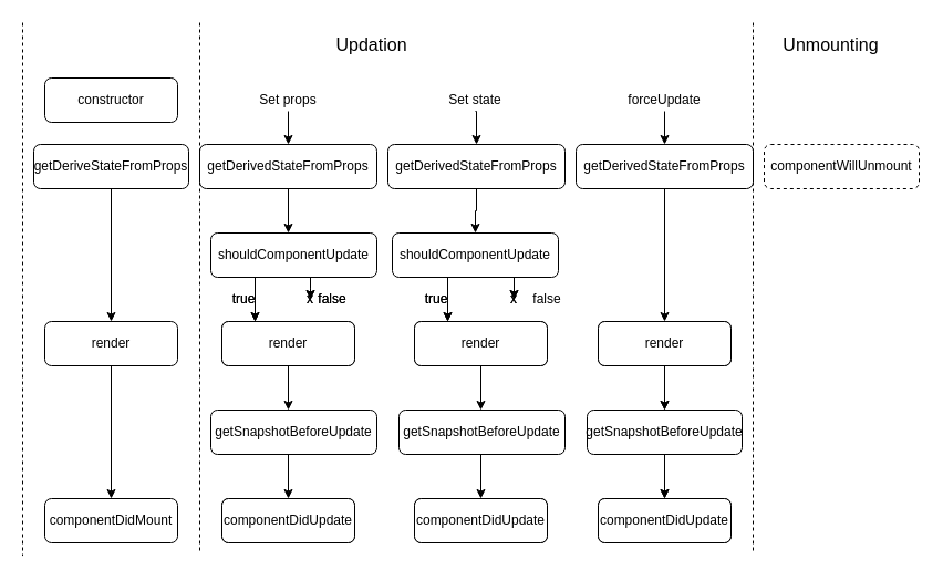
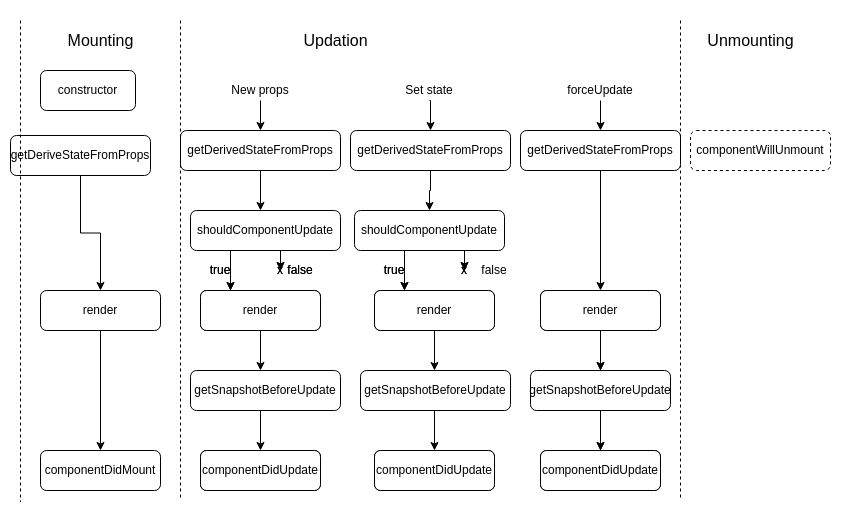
  <mxCell id="0" />
  <mxCell id="1" parent="0" />
  <mxCell id="2" value="" style="edgeStyle=orthogonalEdgeStyle;rounded=0;orthogonalLoop=1;jettySize=auto;html=1;" parent="1" source="3" target="9" edge="1"><mxGeometry relative="1" as="geometry" /></mxCell>
  <mxCell id="3" value="&lt;font style=&quot;font-size: 12px&quot;&gt;componentWillReceiveProps&lt;/font&gt;" style="rounded=1;whiteSpace=wrap;html=1;" parent="1" vertex="1"><mxGeometry x="200" y="130" width="120" height="40" as="geometry" /></mxCell>
  <mxCell id="4" value="" style="edgeStyle=orthogonalEdgeStyle;rounded=0;orthogonalLoop=1;jettySize=auto;html=1;" parent="1" source="6" target="19" edge="1"><mxGeometry relative="1" as="geometry"><Array as="points"><mxPoint x="404" y="270" /><mxPoint x="404" y="270" /></Array></mxGeometry></mxCell>
  <mxCell id="5" value="" style="edgeStyle=orthogonalEdgeStyle;rounded=0;orthogonalLoop=1;jettySize=auto;html=1;" parent="1" source="6" edge="1"><mxGeometry relative="1" as="geometry"><mxPoint x="464" y="270" as="targetPoint" /><Array as="points"><mxPoint x="464" y="270" /><mxPoint x="464" y="270" /></Array></mxGeometry></mxCell>
  <mxCell id="6" value="shouldComponentUpdate" style="rounded=1;whiteSpace=wrap;html=1;" parent="1" vertex="1"><mxGeometry x="374" y="210" width="120" height="40" as="geometry" /></mxCell>
  <mxCell id="7" value="" style="edgeStyle=orthogonalEdgeStyle;rounded=0;orthogonalLoop=1;jettySize=auto;html=1;" parent="1" source="9" target="11" edge="1"><mxGeometry relative="1" as="geometry"><Array as="points"><mxPoint x="230" y="270" /><mxPoint x="230" y="270" /></Array></mxGeometry></mxCell>
  <mxCell id="8" value="" style="edgeStyle=orthogonalEdgeStyle;rounded=0;orthogonalLoop=1;jettySize=auto;html=1;" parent="1" source="9" edge="1"><mxGeometry relative="1" as="geometry"><mxPoint x="280" y="270" as="targetPoint" /><Array as="points"><mxPoint x="280" y="260" /><mxPoint x="280" y="260" /></Array></mxGeometry></mxCell>
  <mxCell id="9" value="shouldComponentUpdate" style="whiteSpace=wrap;html=1;rounded=1;" parent="1" vertex="1"><mxGeometry x="200" y="210" width="120" height="40" as="geometry" /></mxCell>
  <mxCell id="10" value="" style="edgeStyle=orthogonalEdgeStyle;rounded=0;orthogonalLoop=1;jettySize=auto;html=1;" parent="1" source="11" target="13" edge="1"><mxGeometry relative="1" as="geometry" /></mxCell>
  <mxCell id="11" value="componentWillUpdate" style="whiteSpace=wrap;html=1;rounded=1;" parent="1" vertex="1"><mxGeometry x="200" y="290" width="120" height="40" as="geometry" /></mxCell>
  <mxCell id="12" value="" style="edgeStyle=orthogonalEdgeStyle;rounded=0;orthogonalLoop=1;jettySize=auto;html=1;" parent="1" source="13" target="14" edge="1"><mxGeometry relative="1" as="geometry" /></mxCell>
  <mxCell id="13" value="render" style="whiteSpace=wrap;html=1;rounded=1;" parent="1" vertex="1"><mxGeometry x="200" y="370" width="120" height="40" as="geometry" /></mxCell>
  <mxCell id="14" value="componentDidUpdate" style="whiteSpace=wrap;html=1;rounded=1;" parent="1" vertex="1"><mxGeometry x="200" y="450" width="120" height="40" as="geometry" /></mxCell>
  <mxCell id="15" value="x" style="text;html=1;strokeColor=none;fillColor=none;align=center;verticalAlign=middle;whiteSpace=wrap;rounded=0;" parent="1" vertex="1"><mxGeometry x="260" y="260" width="40" height="20" as="geometry" /></mxCell>
  <mxCell id="16" value="true" style="text;html=1;strokeColor=none;fillColor=none;align=center;verticalAlign=middle;whiteSpace=wrap;rounded=0;" parent="1" vertex="1"><mxGeometry x="200" y="260" width="40" height="20" as="geometry" /></mxCell>
  <mxCell id="17" value="false" style="text;html=1;strokeColor=none;fillColor=none;align=center;verticalAlign=middle;whiteSpace=wrap;rounded=0;" parent="1" vertex="1"><mxGeometry x="280" y="260" width="40" height="20" as="geometry" /></mxCell>
  <mxCell id="18" value="" style="edgeStyle=orthogonalEdgeStyle;rounded=0;orthogonalLoop=1;jettySize=auto;html=1;" parent="1" source="19" target="21" edge="1"><mxGeometry relative="1" as="geometry" /></mxCell>
  <mxCell id="19" value="componentWillUpdate" style="whiteSpace=wrap;html=1;rounded=1;" parent="1" vertex="1"><mxGeometry x="374" y="290" width="120" height="40" as="geometry" /></mxCell>
  <mxCell id="20" value="" style="edgeStyle=orthogonalEdgeStyle;rounded=0;orthogonalLoop=1;jettySize=auto;html=1;" parent="1" source="21" target="22" edge="1"><mxGeometry relative="1" as="geometry" /></mxCell>
  <mxCell id="21" value="render" style="whiteSpace=wrap;html=1;rounded=1;" parent="1" vertex="1"><mxGeometry x="374" y="370" width="120" height="40" as="geometry" /></mxCell>
  <mxCell id="22" value="componentDidUpdate" style="whiteSpace=wrap;html=1;rounded=1;" parent="1" vertex="1"><mxGeometry x="374" y="450" width="120" height="40" as="geometry" /></mxCell>
  <mxCell id="23" value="true" style="text;html=1;strokeColor=none;fillColor=none;align=center;verticalAlign=middle;whiteSpace=wrap;rounded=0;" parent="1" vertex="1"><mxGeometry x="374" y="260" width="40" height="20" as="geometry" /></mxCell>
  <mxCell id="24" value="x" style="text;html=1;strokeColor=none;fillColor=none;align=center;verticalAlign=middle;whiteSpace=wrap;rounded=0;" parent="1" vertex="1"><mxGeometry x="444" y="260" width="40" height="20" as="geometry" /></mxCell>
  <mxCell id="25" style="edgeStyle=orthogonalEdgeStyle;rounded=0;orthogonalLoop=1;jettySize=auto;html=1;exitX=0.5;exitY=1;exitDx=0;exitDy=0;entryX=0.5;entryY=0;entryDx=0;entryDy=0;" parent="1" source="26" target="35" edge="1"><mxGeometry relative="1" as="geometry" /></mxCell>
- <mxCell id="26" value="Set props" style="text;html=1;strokeColor=none;fillColor=none;align=center;verticalAlign=middle;whiteSpace=wrap;rounded=0;" parent="1" vertex="1"><mxGeometry x="225" y="80" width="70" height="20" as="geometry" /></mxCell>
+ <mxCell id="26" value="New props" style="text;html=1;strokeColor=none;fillColor=none;align=center;verticalAlign=middle;whiteSpace=wrap;rounded=0;" parent="1" vertex="1"><mxGeometry x="225" y="80" width="70" height="20" as="geometry" /></mxCell>
  <mxCell id="27" style="edgeStyle=orthogonalEdgeStyle;rounded=0;orthogonalLoop=1;jettySize=auto;html=1;exitX=0.5;exitY=1;exitDx=0;exitDy=0;entryX=0.5;entryY=0;entryDx=0;entryDy=0;" parent="1" source="28" target="76" edge="1"><mxGeometry relative="1" as="geometry" /></mxCell>
  <mxCell id="28" value="Set state" style="text;html=1;strokeColor=none;fillColor=none;align=center;verticalAlign=middle;whiteSpace=wrap;rounded=0;" parent="1" vertex="1"><mxGeometry x="399" y="80" width="60" height="20" as="geometry" /></mxCell>
- <mxCell id="30" value="constructor" style="rounded=1;whiteSpace=wrap;html=1;" parent="1" vertex="1"><mxGeometry x="40" y="70" width="120" height="40" as="geometry" /></mxCell>
+ <mxCell id="29" value="&lt;font style=&quot;font-size: 16px&quot;&gt;Mounting&lt;/font&gt;" style="text;html=1;align=center;verticalAlign=middle;resizable=0;points=[];autosize=1;" parent="1" vertex="1"><mxGeometry x="60" y="30" width="80" height="20" as="geometry" /></mxCell>
+ <mxCell id="30" value="constructor" style="rounded=1;whiteSpace=wrap;html=1;" parent="1" vertex="1"><mxGeometry x="40" y="70" width="95" height="40" as="geometry" /></mxCell>
  <mxCell id="31" value="" style="edgeStyle=orthogonalEdgeStyle;rounded=0;orthogonalLoop=1;jettySize=auto;html=1;" parent="1" source="59" target="33" edge="1"><mxGeometry relative="1" as="geometry" /></mxCell>
- <mxCell id="32" value="getDeriveStateFromProps" style="whiteSpace=wrap;html=1;rounded=1;" parent="1" vertex="1"><mxGeometry x="30" y="130" width="140" height="40" as="geometry" /></mxCell>
+ <mxCell id="32" value="getDeriveStateFromProps" style="whiteSpace=wrap;html=1;rounded=1;" parent="1" vertex="1"><mxGeometry x="10" y="135" width="140" height="40" as="geometry" /></mxCell>
  <mxCell id="33" value="componentDidMount" style="whiteSpace=wrap;html=1;rounded=1;" parent="1" vertex="1"><mxGeometry x="40" y="450" width="120" height="40" as="geometry" /></mxCell>
  <mxCell id="34" value="&lt;font style=&quot;font-size: 16px&quot;&gt;Updation&lt;/font&gt;" style="text;html=1;align=center;verticalAlign=middle;resizable=0;points=[];autosize=1;" parent="1" vertex="1"><mxGeometry x="295" y="30" width="80" height="20" as="geometry" /></mxCell>
  <mxCell id="35" value="getDerivedStateFromProps" style="rounded=1;whiteSpace=wrap;html=1;" parent="1" vertex="1"><mxGeometry x="180" y="130" width="160" height="40" as="geometry" /></mxCell>
  <mxCell id="36" value="" style="edgeStyle=orthogonalEdgeStyle;rounded=0;orthogonalLoop=1;jettySize=auto;html=1;" parent="1" source="38" target="48" edge="1"><mxGeometry relative="1" as="geometry"><Array as="points"><mxPoint x="404" y="270" /><mxPoint x="404" y="270" /></Array></mxGeometry></mxCell>
  <mxCell id="37" value="" style="edgeStyle=orthogonalEdgeStyle;rounded=0;orthogonalLoop=1;jettySize=auto;html=1;" parent="1" source="38" edge="1"><mxGeometry relative="1" as="geometry"><mxPoint x="464" y="270" as="targetPoint" /><Array as="points"><mxPoint x="464" y="270" /><mxPoint x="464" y="270" /></Array></mxGeometry></mxCell>
  <mxCell id="38" value="shouldComponentUpdate" style="rounded=1;whiteSpace=wrap;html=1;" parent="1" vertex="1"><mxGeometry x="354" y="210" width="150" height="40" as="geometry" /></mxCell>
  <mxCell id="39" value="" style="edgeStyle=orthogonalEdgeStyle;rounded=0;orthogonalLoop=1;jettySize=auto;html=1;" parent="1" source="41" target="42" edge="1"><mxGeometry relative="1" as="geometry"><Array as="points"><mxPoint x="230" y="270" /><mxPoint x="230" y="270" /></Array></mxGeometry></mxCell>
  <mxCell id="40" value="" style="edgeStyle=orthogonalEdgeStyle;rounded=0;orthogonalLoop=1;jettySize=auto;html=1;" parent="1" source="41" edge="1"><mxGeometry relative="1" as="geometry"><mxPoint x="280" y="270" as="targetPoint" /><Array as="points"><mxPoint x="280" y="260" /><mxPoint x="280" y="260" /></Array></mxGeometry></mxCell>
  <mxCell id="41" value="shouldComponentUpdate" style="whiteSpace=wrap;html=1;rounded=1;" parent="1" vertex="1"><mxGeometry x="190" y="210" width="150" height="40" as="geometry" /></mxCell>
  <mxCell id="42" value="render" style="whiteSpace=wrap;html=1;rounded=1;" parent="1" vertex="1"><mxGeometry x="200" y="290" width="120" height="40" as="geometry" /></mxCell>
  <mxCell id="43" value="getSnapshotBeforeUpdate" style="whiteSpace=wrap;html=1;rounded=1;" parent="1" vertex="1"><mxGeometry x="190" y="370" width="150" height="40" as="geometry" /></mxCell>
  <mxCell id="44" value="componentDidUpdate" style="whiteSpace=wrap;html=1;rounded=1;" parent="1" vertex="1"><mxGeometry x="200" y="450" width="120" height="40" as="geometry" /></mxCell>
  <mxCell id="45" value="x" style="text;html=1;strokeColor=none;fillColor=none;align=center;verticalAlign=middle;whiteSpace=wrap;rounded=0;" parent="1" vertex="1"><mxGeometry x="260" y="260" width="40" height="20" as="geometry" /></mxCell>
  <mxCell id="46" value="true" style="text;html=1;strokeColor=none;fillColor=none;align=center;verticalAlign=middle;whiteSpace=wrap;rounded=0;" parent="1" vertex="1"><mxGeometry x="200" y="260" width="40" height="20" as="geometry" /></mxCell>
  <mxCell id="47" value="false" style="text;html=1;strokeColor=none;fillColor=none;align=center;verticalAlign=middle;whiteSpace=wrap;rounded=0;" parent="1" vertex="1"><mxGeometry x="280" y="260" width="40" height="20" as="geometry" /></mxCell>
  <mxCell id="48" value="render" style="whiteSpace=wrap;html=1;rounded=1;" parent="1" vertex="1"><mxGeometry x="374" y="290" width="120" height="40" as="geometry" /></mxCell>
  <mxCell id="49" value="getSnapshotBeforeUpdate" style="whiteSpace=wrap;html=1;rounded=1;" parent="1" vertex="1"><mxGeometry x="360" y="370" width="150" height="40" as="geometry" /></mxCell>
  <mxCell id="50" value="componentDidUpdate" style="whiteSpace=wrap;html=1;rounded=1;" parent="1" vertex="1"><mxGeometry x="374" y="450" width="120" height="40" as="geometry" /></mxCell>
  <mxCell id="51" value="false" style="text;html=1;strokeColor=none;fillColor=none;align=center;verticalAlign=middle;whiteSpace=wrap;rounded=0;" parent="1" vertex="1"><mxGeometry x="474" y="260" width="40" height="20" as="geometry" /></mxCell>
  <mxCell id="52" value="true" style="text;html=1;strokeColor=none;fillColor=none;align=center;verticalAlign=middle;whiteSpace=wrap;rounded=0;" parent="1" vertex="1"><mxGeometry x="374" y="260" width="40" height="20" as="geometry" /></mxCell>
  <mxCell id="53" value="x" style="text;html=1;strokeColor=none;fillColor=none;align=center;verticalAlign=middle;whiteSpace=wrap;rounded=0;" parent="1" vertex="1"><mxGeometry x="444" y="260" width="40" height="20" as="geometry" /></mxCell>
  <mxCell id="54" value="&lt;font style=&quot;font-size: 16px&quot;&gt;Unmounting&lt;/font&gt;" style="text;html=1;align=center;verticalAlign=middle;resizable=0;points=[];autosize=1;" parent="1" vertex="1"><mxGeometry x="700" y="30" width="100" height="20" as="geometry" /></mxCell>
  <mxCell id="55" value="componentWillUnmount" style="rounded=1;whiteSpace=wrap;html=1;dashed=1;" parent="1" vertex="1"><mxGeometry x="690" y="130" width="140" height="40" as="geometry" /></mxCell>
  <mxCell id="56" value="" style="endArrow=none;dashed=1;html=1;" parent="1" edge="1"><mxGeometry width="50" height="50" relative="1" as="geometry"><mxPoint x="20" y="20" as="sourcePoint" /><mxPoint x="20" y="501.6" as="targetPoint" /><Array as="points"><mxPoint x="20" y="260" /></Array></mxGeometry></mxCell>
  <mxCell id="57" value="" style="endArrow=none;dashed=1;html=1;" parent="1" edge="1"><mxGeometry width="50" height="50" relative="1" as="geometry"><mxPoint x="180" y="20" as="sourcePoint" /><mxPoint x="180" y="500" as="targetPoint" /><Array as="points"><mxPoint x="180" y="270" /></Array></mxGeometry></mxCell>
  <mxCell id="58" value="" style="endArrow=none;dashed=1;html=1;" parent="1" edge="1"><mxGeometry width="50" height="50" relative="1" as="geometry"><mxPoint x="680" y="20" as="sourcePoint" /><mxPoint x="680" y="500" as="targetPoint" /><Array as="points"><mxPoint x="680" y="280" /></Array></mxGeometry></mxCell>
  <mxCell id="59" value="render" style="whiteSpace=wrap;html=1;rounded=1;" parent="1" vertex="1"><mxGeometry x="40" y="290" width="120" height="40" as="geometry" /></mxCell>
  <mxCell id="60" value="" style="edgeStyle=orthogonalEdgeStyle;rounded=0;orthogonalLoop=1;jettySize=auto;html=1;" parent="1" source="32" target="59" edge="1"><mxGeometry relative="1" as="geometry"><mxPoint x="220" y="180" as="sourcePoint" /><mxPoint x="220" y="290" as="targetPoint" /></mxGeometry></mxCell>
  <mxCell id="61" value="" style="edgeStyle=orthogonalEdgeStyle;rounded=0;orthogonalLoop=1;jettySize=auto;html=1;" parent="1" source="62" target="64" edge="1"><mxGeometry relative="1" as="geometry" /></mxCell>
  <mxCell id="62" value="componentWillUpdate" style="whiteSpace=wrap;html=1;rounded=1;" parent="1" vertex="1"><mxGeometry x="540" y="290" width="120" height="40" as="geometry" /></mxCell>
  <mxCell id="63" value="" style="edgeStyle=orthogonalEdgeStyle;rounded=0;orthogonalLoop=1;jettySize=auto;html=1;" parent="1" source="64" target="65" edge="1"><mxGeometry relative="1" as="geometry" /></mxCell>
  <mxCell id="64" value="render" style="whiteSpace=wrap;html=1;rounded=1;" parent="1" vertex="1"><mxGeometry x="540" y="370" width="120" height="40" as="geometry" /></mxCell>
  <mxCell id="65" value="componentDidUpdate" style="whiteSpace=wrap;html=1;rounded=1;" parent="1" vertex="1"><mxGeometry x="540" y="450" width="120" height="40" as="geometry" /></mxCell>
  <mxCell id="66" value="" style="edgeStyle=orthogonalEdgeStyle;rounded=0;orthogonalLoop=1;jettySize=auto;html=1;" parent="1" source="67" target="69" edge="1"><mxGeometry relative="1" as="geometry" /></mxCell>
  <mxCell id="67" value="render" style="whiteSpace=wrap;html=1;rounded=1;" parent="1" vertex="1"><mxGeometry x="540" y="290" width="120" height="40" as="geometry" /></mxCell>
  <mxCell id="68" value="" style="edgeStyle=orthogonalEdgeStyle;rounded=0;orthogonalLoop=1;jettySize=auto;html=1;" parent="1" source="69" target="70" edge="1"><mxGeometry relative="1" as="geometry" /></mxCell>
  <mxCell id="69" value="getSnapshotBeforeUpdate" style="whiteSpace=wrap;html=1;rounded=1;" parent="1" vertex="1"><mxGeometry x="530" y="370" width="140" height="40" as="geometry" /></mxCell>
  <mxCell id="70" value="componentDidUpdate" style="whiteSpace=wrap;html=1;rounded=1;" parent="1" vertex="1"><mxGeometry x="540" y="450" width="120" height="40" as="geometry" /></mxCell>
  <mxCell id="71" style="edgeStyle=orthogonalEdgeStyle;rounded=0;orthogonalLoop=1;jettySize=auto;html=1;exitX=0.5;exitY=1;exitDx=0;exitDy=0;entryX=0.5;entryY=0;entryDx=0;entryDy=0;" parent="1" source="72" target="74" edge="1"><mxGeometry relative="1" as="geometry" /></mxCell>
  <mxCell id="72" value="forceUpdate" style="text;html=1;strokeColor=none;fillColor=none;align=center;verticalAlign=middle;whiteSpace=wrap;rounded=0;" parent="1" vertex="1"><mxGeometry x="570" y="80" width="60" height="20" as="geometry" /></mxCell>
  <mxCell id="73" style="edgeStyle=orthogonalEdgeStyle;rounded=0;orthogonalLoop=1;jettySize=auto;html=1;exitX=0.5;exitY=1;exitDx=0;exitDy=0;" parent="1" source="74" target="67" edge="1"><mxGeometry relative="1" as="geometry" /></mxCell>
  <mxCell id="74" value="getDerivedStateFromProps" style="rounded=1;whiteSpace=wrap;html=1;" parent="1" vertex="1"><mxGeometry x="520" y="130" width="160" height="40" as="geometry" /></mxCell>
  <mxCell id="75" style="edgeStyle=orthogonalEdgeStyle;rounded=0;orthogonalLoop=1;jettySize=auto;html=1;exitX=0.5;exitY=1;exitDx=0;exitDy=0;entryX=0.5;entryY=0;entryDx=0;entryDy=0;" parent="1" source="76" target="38" edge="1"><mxGeometry relative="1" as="geometry" /></mxCell>
  <mxCell id="76" value="getDerivedStateFromProps" style="rounded=1;whiteSpace=wrap;html=1;" parent="1" vertex="1"><mxGeometry x="350" y="130" width="160" height="40" as="geometry" /></mxCell>
